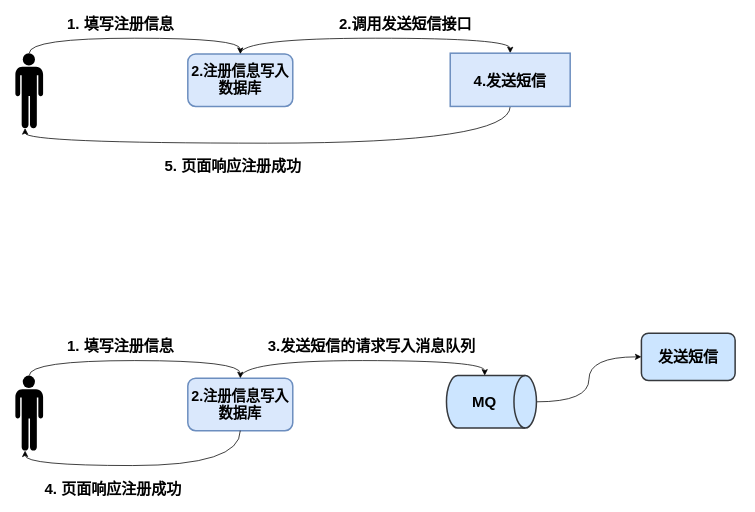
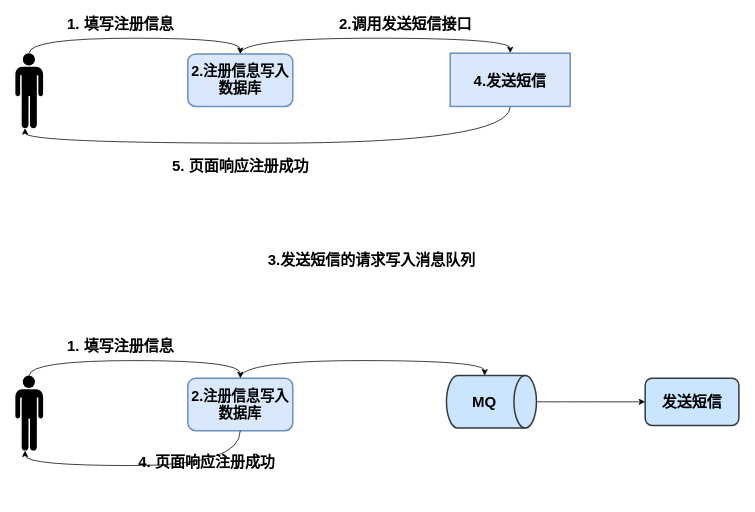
  <mxCell id="0" />
  <mxCell id="1" parent="0" />
  <mxCell id="2" style="edgeStyle=orthogonalEdgeStyle;curved=1;rounded=0;orthogonalLoop=1;jettySize=auto;html=1;entryX=0.5;entryY=0;entryDx=0;entryDy=0;exitX=0.5;exitY=0;exitDx=0;exitDy=0;exitPerimeter=0;" edge="1" parent="1" source="3" target="5"><mxGeometry relative="1" as="geometry" /></mxCell>
  <mxCell id="3" value="" style="shape=mxgraph.signs.people.man_1;html=1;pointerEvents=1;fillColor=#000000;strokeColor=none;verticalLabelPosition=bottom;verticalAlign=top;align=center;" vertex="1" parent="1"><mxGeometry x="20" y="500" width="37" height="100" as="geometry" /></mxCell>
  <mxCell id="4" style="edgeStyle=orthogonalEdgeStyle;curved=1;rounded=0;orthogonalLoop=1;jettySize=auto;html=1;exitX=0.5;exitY=0;exitDx=0;exitDy=0;" edge="1" parent="1" source="5"><mxGeometry relative="1" as="geometry"><mxPoint x="646" y="500" as="targetPoint" /><Array as="points"><mxPoint x="320" y="480" /><mxPoint x="646" y="480" /><mxPoint x="646" y="500" /></Array></mxGeometry></mxCell>
  <mxCell id="5" value="&lt;b&gt;&lt;font style=&quot;font-size: 19px&quot;&gt;2.注册信息写入数据库&lt;/font&gt;&lt;/b&gt;" style="rounded=1;whiteSpace=wrap;html=1;fillColor=#dae8fc;strokeColor=#6c8ebf;strokeWidth=2;" vertex="1" parent="1"><mxGeometry x="250" y="503.5" width="140" height="70" as="geometry" /></mxCell>
  <mxCell id="6" value="&lt;font size=&quot;1&quot;&gt;&lt;b style=&quot;font-size: 20px&quot;&gt;1. 填写注册信息&lt;/b&gt;&lt;/font&gt;" style="text;html=1;resizable=0;autosize=1;align=center;verticalAlign=middle;points=[];fillColor=none;strokeColor=none;rounded=0;" vertex="1" parent="1"><mxGeometry x="80" y="450" width="160" height="20" as="geometry" /></mxCell>
  <mxCell id="7" style="edgeStyle=orthogonalEdgeStyle;curved=1;rounded=0;orthogonalLoop=1;jettySize=auto;html=1;entryX=0.35;entryY=1;entryDx=0;entryDy=0;entryPerimeter=0;exitX=0.5;exitY=1;exitDx=0;exitDy=0;" edge="1" parent="1" source="5" target="3"><mxGeometry relative="1" as="geometry"><mxPoint x="850" y="558" as="sourcePoint" /><Array as="points"><mxPoint x="320" y="620" /><mxPoint x="33" y="620" /></Array></mxGeometry></mxCell>
- <mxCell id="8" value="&lt;font size=&quot;1&quot;&gt;&lt;b style=&quot;font-size: 20px&quot;&gt;3.发送短信的请求写入消息队列&lt;/b&gt;&lt;/font&gt;" style="text;html=1;resizable=0;autosize=1;align=center;verticalAlign=middle;points=[];fillColor=none;strokeColor=none;rounded=0;" vertex="1" parent="1"><mxGeometry x="350" y="450" width="290" height="20" as="geometry" /></mxCell>
- <mxCell id="9" value="&lt;font size=&quot;1&quot;&gt;&lt;b style=&quot;font-size: 20px&quot;&gt;4. 页面响应注册成功&lt;/b&gt;&lt;/font&gt;" style="text;html=1;resizable=0;autosize=1;align=center;verticalAlign=middle;points=[];fillColor=none;strokeColor=none;rounded=0;" vertex="1" parent="1"><mxGeometry x="50" y="640" width="200" height="20" as="geometry" /></mxCell>
+ <mxCell id="8" value="&lt;font size=&quot;1&quot;&gt;&lt;b style=&quot;font-size: 20px&quot;&gt;3.发送短信的请求写入消息队列&lt;/b&gt;&lt;/font&gt;" style="text;html=1;resizable=0;autosize=1;align=center;verticalAlign=middle;points=[];fillColor=none;strokeColor=none;rounded=0;" vertex="1" parent="1"><mxGeometry x="350" y="335" width="290" height="20" as="geometry" /></mxCell>
+ <mxCell id="9" value="&lt;font size=&quot;1&quot;&gt;&lt;b style=&quot;font-size: 20px&quot;&gt;4. 页面响应注册成功&lt;/b&gt;&lt;/font&gt;" style="text;html=1;resizable=0;autosize=1;align=center;verticalAlign=middle;points=[];fillColor=none;strokeColor=none;rounded=0;" vertex="1" parent="1"><mxGeometry x="175" y="605" width="200" height="20" as="geometry" /></mxCell>
  <mxCell id="10" value="" style="edgeStyle=orthogonalEdgeStyle;curved=1;rounded=0;orthogonalLoop=1;jettySize=auto;html=1;" edge="1" parent="1" source="11" target="13"><mxGeometry relative="1" as="geometry" /></mxCell>
  <mxCell id="11" value="" style="shape=cylinder3;whiteSpace=wrap;html=1;boundedLbl=1;backgroundOutline=1;size=15;rounded=1;strokeWidth=2;rotation=90;fillColor=#cce5ff;strokeColor=#36393d;" vertex="1" parent="1"><mxGeometry x="620" y="475" width="70" height="120" as="geometry" /></mxCell>
  <mxCell id="12" value="&lt;b&gt;&lt;font style=&quot;font-size: 20px&quot;&gt;MQ&lt;/font&gt;&lt;/b&gt;" style="text;html=1;resizable=0;autosize=1;align=center;verticalAlign=middle;points=[];fillColor=none;strokeColor=none;rounded=0;" vertex="1" parent="1"><mxGeometry x="620" y="525" width="50" height="20" as="geometry" /></mxCell>
- <mxCell id="13" value="&lt;b&gt;&lt;font style=&quot;font-size: 20px&quot;&gt;发送短信&lt;/font&gt;&lt;/b&gt;" style="whiteSpace=wrap;html=1;rounded=1;strokeColor=#36393d;strokeWidth=2;fillColor=#cce5ff;" vertex="1" parent="1"><mxGeometry x="855" y="443.5" width="125" height="63" as="geometry" /></mxCell>
+ <mxCell id="13" value="&lt;b&gt;&lt;font style=&quot;font-size: 20px&quot;&gt;发送短信&lt;/font&gt;&lt;/b&gt;" style="whiteSpace=wrap;html=1;rounded=1;strokeColor=#36393d;strokeWidth=2;fillColor=#cce5ff;" vertex="1" parent="1"><mxGeometry x="860" y="503.5" width="125" height="63" as="geometry" /></mxCell>
  <mxCell id="14" style="edgeStyle=orthogonalEdgeStyle;curved=1;rounded=0;orthogonalLoop=1;jettySize=auto;html=1;entryX=0.5;entryY=0;entryDx=0;entryDy=0;exitX=0.5;exitY=0;exitDx=0;exitDy=0;exitPerimeter=0;" edge="1" parent="1" source="15" target="17"><mxGeometry relative="1" as="geometry" /></mxCell>
  <mxCell id="15" value="" style="shape=mxgraph.signs.people.man_1;html=1;pointerEvents=1;fillColor=#000000;strokeColor=none;verticalLabelPosition=bottom;verticalAlign=top;align=center;" vertex="1" parent="1"><mxGeometry x="20" y="70" width="37" height="100" as="geometry" /></mxCell>
  <mxCell id="16" style="edgeStyle=orthogonalEdgeStyle;curved=1;rounded=0;orthogonalLoop=1;jettySize=auto;html=1;entryX=0.5;entryY=0;entryDx=0;entryDy=0;exitX=0.5;exitY=0;exitDx=0;exitDy=0;" edge="1" parent="1" source="17" target="20"><mxGeometry relative="1" as="geometry"><Array as="points"><mxPoint x="320" y="50" /><mxPoint x="680" y="50" /></Array></mxGeometry></mxCell>
  <mxCell id="17" value="&lt;b&gt;&lt;font style=&quot;font-size: 19px&quot;&gt;2.注册信息写入数据库&lt;/font&gt;&lt;/b&gt;" style="rounded=1;whiteSpace=wrap;html=1;fillColor=#dae8fc;strokeColor=#6c8ebf;strokeWidth=2;" vertex="1" parent="1"><mxGeometry x="250" y="71" width="140" height="70" as="geometry" /></mxCell>
  <mxCell id="18" value="&lt;font size=&quot;1&quot;&gt;&lt;b style=&quot;font-size: 20px&quot;&gt;1. 填写注册信息&lt;/b&gt;&lt;/font&gt;" style="text;html=1;resizable=0;autosize=1;align=center;verticalAlign=middle;points=[];fillColor=none;strokeColor=none;rounded=0;" vertex="1" parent="1"><mxGeometry x="80" y="20" width="160" height="20" as="geometry" /></mxCell>
  <mxCell id="19" style="edgeStyle=orthogonalEdgeStyle;curved=1;rounded=0;orthogonalLoop=1;jettySize=auto;html=1;entryX=0.35;entryY=1;entryDx=0;entryDy=0;entryPerimeter=0;exitX=0.5;exitY=1;exitDx=0;exitDy=0;" edge="1" parent="1" source="20" target="15"><mxGeometry relative="1" as="geometry" /></mxCell>
  <mxCell id="20" value="&lt;b&gt;&lt;font style=&quot;font-size: 20px&quot;&gt;4.发送短信&lt;/font&gt;&lt;/b&gt;" style="whiteSpace=wrap;html=1;fillColor=#dae8fc;strokeColor=#6c8ebf;strokeWidth=2;rounded=0;" vertex="1" parent="1"><mxGeometry x="600" y="70" width="160" height="71" as="geometry" /></mxCell>
  <mxCell id="21" value="&lt;font size=&quot;1&quot;&gt;&lt;b style=&quot;font-size: 20px&quot;&gt;2.调用发送短信接口&lt;/b&gt;&lt;/font&gt;" style="text;html=1;resizable=0;autosize=1;align=center;verticalAlign=middle;points=[];fillColor=none;strokeColor=none;rounded=0;" vertex="1" parent="1"><mxGeometry x="445" y="20" width="190" height="20" as="geometry" /></mxCell>
- <mxCell id="22" value="&lt;font size=&quot;1&quot;&gt;&lt;b style=&quot;font-size: 20px&quot;&gt;5. 页面响应注册成功&lt;/b&gt;&lt;/font&gt;" style="text;html=1;resizable=0;autosize=1;align=center;verticalAlign=middle;points=[];fillColor=none;strokeColor=none;rounded=0;" vertex="1" parent="1"><mxGeometry x="210" y="210" width="200" height="20" as="geometry" /></mxCell>
+ <mxCell id="22" value="&lt;font size=&quot;1&quot;&gt;&lt;b style=&quot;font-size: 20px&quot;&gt;5. 页面响应注册成功&lt;/b&gt;&lt;/font&gt;" style="text;html=1;resizable=0;autosize=1;align=center;verticalAlign=middle;points=[];fillColor=none;strokeColor=none;rounded=0;" vertex="1" parent="1"><mxGeometry x="220" y="210" width="200" height="20" as="geometry" /></mxCell>
